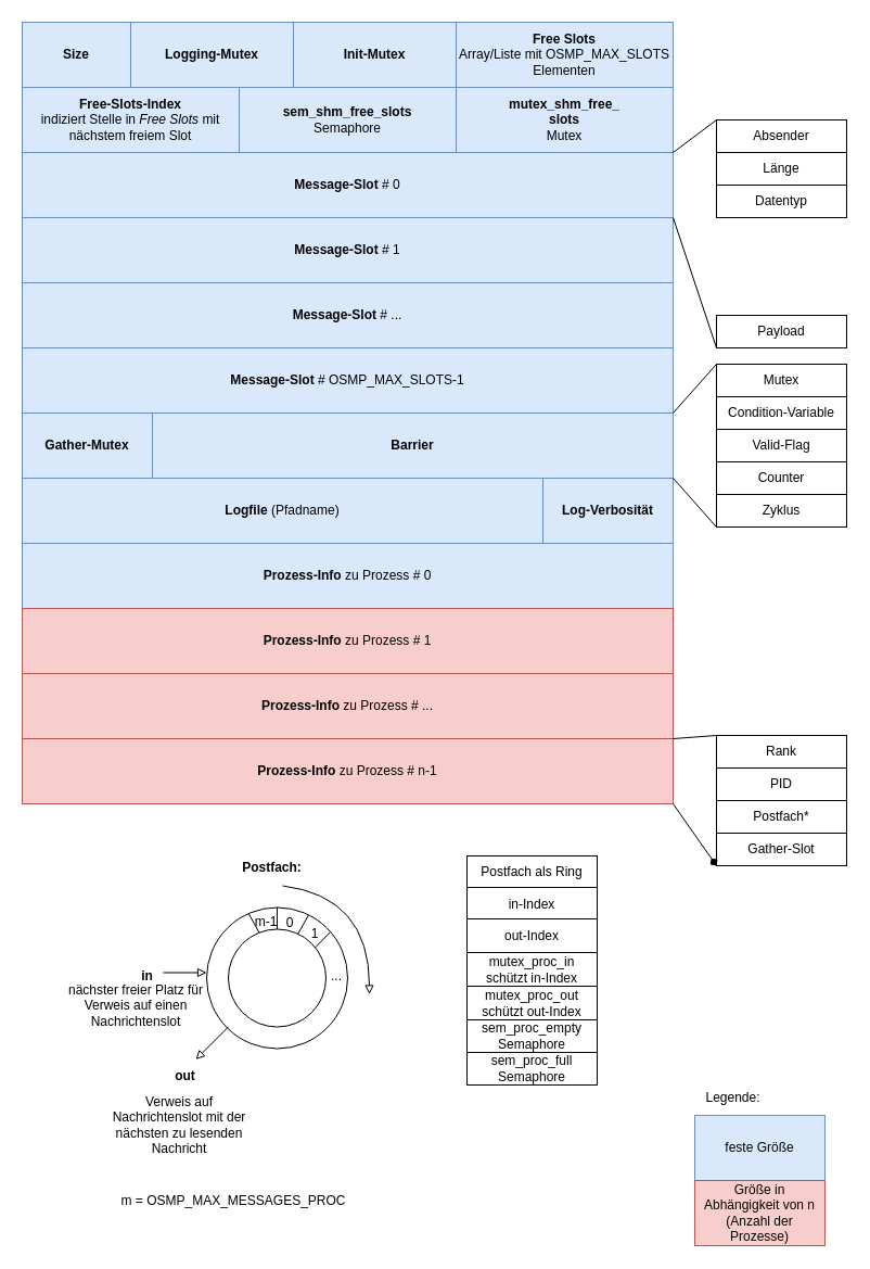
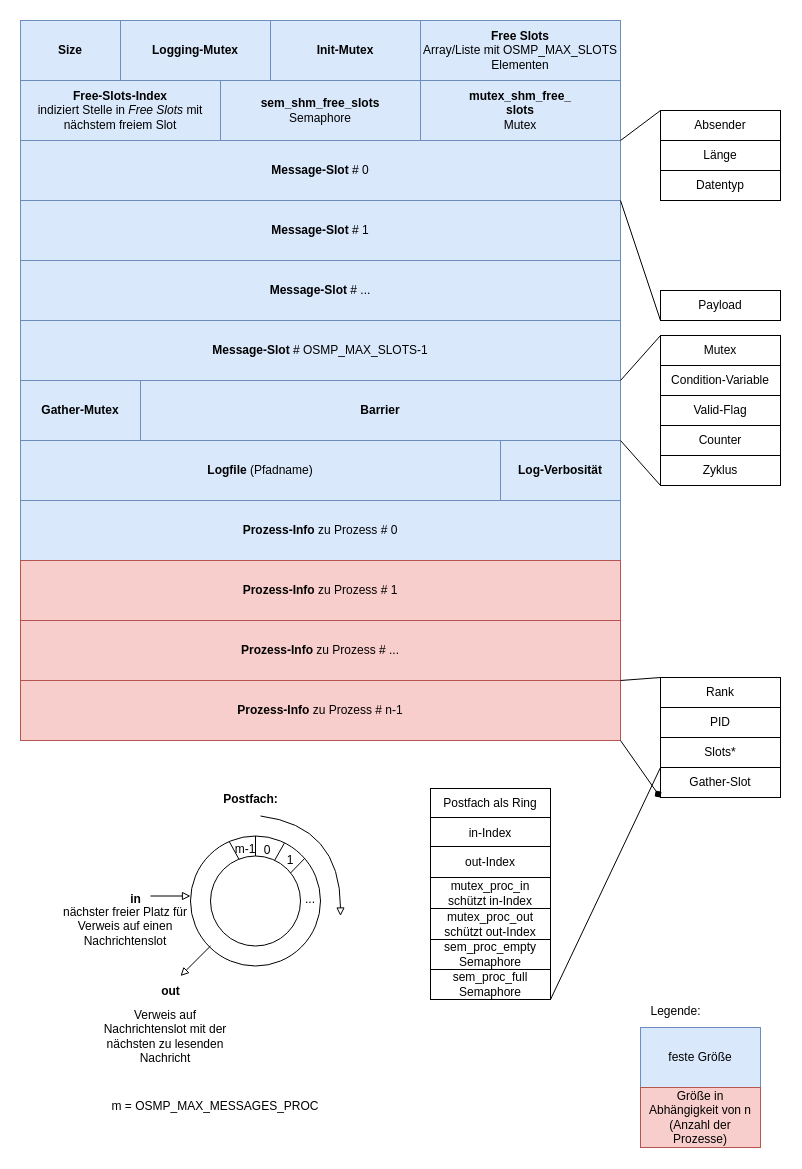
  <mxCell id="0" />
  <mxCell id="1" parent="0" />
  <mxCell id="2" value="&lt;b&gt;Size&lt;/b&gt;" style="rounded=0;whiteSpace=wrap;html=1;fillColor=#dae8fc;strokeColor=#6c8ebf;" parent="1" vertex="1"><mxGeometry x="20" y="20" width="100" height="60" as="geometry" /></mxCell>
  <mxCell id="3" value="&lt;b&gt;Logging-Mutex&lt;/b&gt;" style="rounded=0;whiteSpace=wrap;html=1;fillColor=#dae8fc;strokeColor=#6c8ebf;" parent="1" vertex="1"><mxGeometry x="120" y="20" width="150" height="60" as="geometry" /></mxCell>
  <mxCell id="4" value="&lt;div&gt;&lt;b&gt;Free Slots&lt;/b&gt;&lt;/div&gt;&lt;div&gt;Array/Liste mit OSMP_MAX_SLOTS Elementen&lt;br&gt;&lt;/div&gt;" style="rounded=0;whiteSpace=wrap;html=1;fillColor=#dae8fc;strokeColor=#6c8ebf;" parent="1" vertex="1"><mxGeometry x="420" y="20" width="200" height="60" as="geometry" /></mxCell>
  <mxCell id="5" value="&lt;div&gt;&lt;b&gt;sem_shm_free_slots&lt;/b&gt;&lt;/div&gt;&lt;div&gt;Semaphore&lt;b&gt;&lt;br&gt;&lt;/b&gt;&lt;/div&gt;" style="rounded=0;whiteSpace=wrap;html=1;fillColor=#dae8fc;strokeColor=#6c8ebf;" parent="1" vertex="1"><mxGeometry x="220" y="80" width="200" height="60" as="geometry" /></mxCell>
  <mxCell id="6" value="&lt;div&gt;&lt;b&gt;mutex_shm_free_&lt;/b&gt;&lt;/div&gt;&lt;div&gt;&lt;b&gt;slots&lt;br&gt;&lt;/b&gt;&lt;/div&gt;&lt;div&gt;Mutex&lt;b&gt;&lt;br&gt;&lt;/b&gt;&lt;/div&gt;" style="rounded=0;whiteSpace=wrap;html=1;fillColor=#dae8fc;strokeColor=#6c8ebf;" parent="1" vertex="1"><mxGeometry x="420" y="80" width="200" height="60" as="geometry" /></mxCell>
  <mxCell id="7" value="&lt;b&gt;Message-Slot&lt;/b&gt; # 0" style="rounded=0;whiteSpace=wrap;html=1;fillColor=#dae8fc;strokeColor=#6c8ebf;" parent="1" vertex="1"><mxGeometry x="20" y="140" width="600" height="60" as="geometry" /></mxCell>
  <mxCell id="8" value="&lt;b&gt;Message-Slot&lt;/b&gt; # 1" style="rounded=0;whiteSpace=wrap;html=1;fillColor=#dae8fc;strokeColor=#6c8ebf;" parent="1" vertex="1"><mxGeometry x="20" y="200" width="600" height="60" as="geometry" /></mxCell>
  <mxCell id="9" value="&lt;b&gt;Message-Slot&lt;/b&gt; # ..." style="rounded=0;whiteSpace=wrap;html=1;fillColor=#dae8fc;strokeColor=#6c8ebf;" parent="1" vertex="1"><mxGeometry x="20" y="260" width="600" height="60" as="geometry" /></mxCell>
  <mxCell id="10" value="&lt;b&gt;Message-Slot&lt;/b&gt; # OSMP_MAX_SLOTS-1" style="rounded=0;whiteSpace=wrap;html=1;fillColor=#dae8fc;strokeColor=#6c8ebf;" parent="1" vertex="1"><mxGeometry x="20" y="320" width="600" height="60" as="geometry" /></mxCell>
  <mxCell id="11" value="&lt;b&gt;Gather-Mutex&lt;/b&gt;" style="rounded=0;whiteSpace=wrap;html=1;fillColor=#dae8fc;strokeColor=#6c8ebf;" parent="1" vertex="1"><mxGeometry x="20" y="380" width="120" height="60" as="geometry" /></mxCell>
  <mxCell id="12" value="&lt;b&gt;Barrier&lt;/b&gt;" style="rounded=0;whiteSpace=wrap;html=1;fillColor=#dae8fc;strokeColor=#6c8ebf;" parent="1" vertex="1"><mxGeometry x="140" y="380" width="480" height="60" as="geometry" /></mxCell>
  <mxCell id="13" value="&lt;b&gt;Logfile&lt;/b&gt; (Pfadname)&lt;b&gt;&lt;br&gt;&lt;/b&gt;" style="rounded=0;whiteSpace=wrap;html=1;fillColor=#dae8fc;strokeColor=#6c8ebf;" parent="1" vertex="1"><mxGeometry x="20" y="440" width="480" height="60" as="geometry" /></mxCell>
  <mxCell id="14" value="&lt;b&gt;Log-Verbosität&lt;/b&gt;" style="rounded=0;whiteSpace=wrap;html=1;fillColor=#dae8fc;strokeColor=#6c8ebf;" parent="1" vertex="1"><mxGeometry x="500" y="440" width="120" height="60" as="geometry" /></mxCell>
  <mxCell id="15" value="&lt;b&gt;Prozess-Info &lt;/b&gt;zu Prozess # 0&lt;b&gt;&lt;br&gt;&lt;/b&gt;" style="rounded=0;whiteSpace=wrap;html=1;fillColor=#dae8fc;strokeColor=#6c8ebf;" parent="1" vertex="1"><mxGeometry x="20" y="500" width="600" height="60" as="geometry" /></mxCell>
  <mxCell id="16" value="&lt;b&gt;Prozess-Info &lt;/b&gt;zu Prozess # 1&lt;b&gt;&lt;br&gt;&lt;/b&gt;" style="rounded=0;whiteSpace=wrap;html=1;fillColor=#f8cecc;strokeColor=#b85450;" parent="1" vertex="1"><mxGeometry x="20" y="560" width="600" height="60" as="geometry" /></mxCell>
  <mxCell id="17" value="&lt;b&gt;Prozess-Info &lt;/b&gt;zu Prozess # ..." style="rounded=0;whiteSpace=wrap;html=1;fillColor=#f8cecc;strokeColor=#b85450;" parent="1" vertex="1"><mxGeometry x="20" y="620" width="600" height="60" as="geometry" /></mxCell>
  <mxCell id="18" value="&lt;b&gt;Prozess-Info &lt;/b&gt;zu Prozess # n-1&lt;b&gt;&lt;br&gt;&lt;/b&gt;" style="rounded=0;whiteSpace=wrap;html=1;fillColor=#f8cecc;strokeColor=#b85450;" parent="1" vertex="1"><mxGeometry x="20" y="680" width="600" height="60" as="geometry" /></mxCell>
  <mxCell id="19" value="feste Größe" style="rounded=0;whiteSpace=wrap;html=1;fillColor=#dae8fc;strokeColor=#6c8ebf;" parent="1" vertex="1"><mxGeometry x="640" y="1027" width="120" height="60" as="geometry" /></mxCell>
  <mxCell id="20" value="Größe in Abhängigkeit von n (Anzahl der Prozesse)" style="rounded=0;whiteSpace=wrap;html=1;fillColor=#f8cecc;strokeColor=#b85450;" parent="1" vertex="1"><mxGeometry x="640" y="1087" width="120" height="60" as="geometry" /></mxCell>
  <mxCell id="21" value="Absender" style="rounded=0;whiteSpace=wrap;html=1;" parent="1" vertex="1"><mxGeometry x="660" y="110" width="120" height="30" as="geometry" /></mxCell>
  <mxCell id="22" value="Länge" style="rounded=0;whiteSpace=wrap;html=1;" parent="1" vertex="1"><mxGeometry x="660" y="140" width="120" height="30" as="geometry" /></mxCell>
  <mxCell id="23" value="Datentyp" style="rounded=0;whiteSpace=wrap;html=1;" parent="1" vertex="1"><mxGeometry x="660" y="170" width="120" height="30" as="geometry" /></mxCell>
  <mxCell id="24" value="Payload" style="rounded=0;whiteSpace=wrap;html=1;" parent="1" vertex="1"><mxGeometry x="660" y="290" width="120" height="30" as="geometry" /></mxCell>
  <mxCell id="25" value="Mutex" style="rounded=0;whiteSpace=wrap;html=1;" parent="1" vertex="1"><mxGeometry x="660" y="335" width="120" height="30" as="geometry" /></mxCell>
  <mxCell id="26" value="Condition-Variable" style="rounded=0;whiteSpace=wrap;html=1;" parent="1" vertex="1"><mxGeometry x="660" y="365" width="120" height="30" as="geometry" /></mxCell>
  <mxCell id="27" value="Valid-Flag" style="rounded=0;whiteSpace=wrap;html=1;" parent="1" vertex="1"><mxGeometry x="660" y="395" width="120" height="30" as="geometry" /></mxCell>
  <mxCell id="28" value="Counter" style="rounded=0;whiteSpace=wrap;html=1;" parent="1" vertex="1"><mxGeometry x="660" y="425" width="120" height="30" as="geometry" /></mxCell>
  <mxCell id="29" value="Zyklus" style="rounded=0;whiteSpace=wrap;html=1;" parent="1" vertex="1"><mxGeometry x="660" y="455" width="120" height="30" as="geometry" /></mxCell>
  <mxCell id="30" value="Rank" style="rounded=0;whiteSpace=wrap;html=1;" parent="1" vertex="1"><mxGeometry x="660" y="677" width="120" height="30" as="geometry" /></mxCell>
  <mxCell id="31" value="PID" style="rounded=0;whiteSpace=wrap;html=1;" parent="1" vertex="1"><mxGeometry x="660" y="707" width="120" height="30" as="geometry" /></mxCell>
- <mxCell id="32" value="Postfach*" style="rounded=0;whiteSpace=wrap;html=1;" parent="1" vertex="1"><mxGeometry x="660" y="737" width="120" height="30" as="geometry" /></mxCell>
+ <mxCell id="32" value="Slots*" style="rounded=0;whiteSpace=wrap;html=1;" parent="1" vertex="1"><mxGeometry x="660" y="737" width="120" height="30" as="geometry" /></mxCell>
  <mxCell id="33" value="Gather-Slot" style="rounded=0;whiteSpace=wrap;html=1;" parent="1" vertex="1"><mxGeometry x="660" y="767" width="120" height="30" as="geometry" /></mxCell>
  <mxCell id="34" value="" style="endArrow=none;html=1;rounded=0;exitX=1;exitY=0;exitDx=0;exitDy=0;entryX=0;entryY=0;entryDx=0;entryDy=0;" parent="1" source="7" target="21" edge="1"><mxGeometry width="50" height="50" relative="1" as="geometry"><mxPoint x="610" y="130" as="sourcePoint" /><mxPoint x="660" y="80" as="targetPoint" /></mxGeometry></mxCell>
  <mxCell id="35" value="" style="endArrow=none;html=1;rounded=0;exitX=1;exitY=0;exitDx=0;exitDy=0;entryX=0;entryY=1;entryDx=0;entryDy=0;" parent="1" source="8" target="24" edge="1"><mxGeometry width="50" height="50" relative="1" as="geometry"><mxPoint x="620" y="260" as="sourcePoint" /><mxPoint x="660" y="200" as="targetPoint" /></mxGeometry></mxCell>
  <mxCell id="36" value="" style="endArrow=none;html=1;rounded=0;exitX=1;exitY=1;exitDx=0;exitDy=0;entryX=0;entryY=0;entryDx=0;entryDy=0;" parent="1" source="10" target="25" edge="1"><mxGeometry width="50" height="50" relative="1" as="geometry"><mxPoint x="610" y="320" as="sourcePoint" /><mxPoint x="660" y="270" as="targetPoint" /></mxGeometry></mxCell>
  <mxCell id="37" value="" style="endArrow=none;html=1;rounded=0;exitX=1;exitY=0;exitDx=0;exitDy=0;" parent="1" source="14" edge="1"><mxGeometry width="50" height="50" relative="1" as="geometry"><mxPoint x="610" y="535" as="sourcePoint" /><mxPoint x="660" y="485" as="targetPoint" /></mxGeometry></mxCell>
  <mxCell id="38" value="" style="endArrow=none;html=1;rounded=0;exitX=1;exitY=0;exitDx=0;exitDy=0;entryX=0;entryY=0;entryDx=0;entryDy=0;" parent="1" source="18" target="30" edge="1"><mxGeometry width="50" height="50" relative="1" as="geometry"><mxPoint x="610" y="780" as="sourcePoint" /><mxPoint x="660" y="720" as="targetPoint" /></mxGeometry></mxCell>
  <mxCell id="39" value="" style="endArrow=diamond;html=1;rounded=0;entryX=0;entryY=1;entryDx=0;entryDy=0;exitX=1;exitY=1;exitDx=0;exitDy=0;" parent="1" source="18" target="33" edge="1"><mxGeometry width="50" height="50" relative="1" as="geometry"><mxPoint x="620" y="717" as="sourcePoint" /><mxPoint x="660" y="737" as="targetPoint" /></mxGeometry></mxCell>
  <mxCell id="40" value="&lt;div&gt;Postfach als Ring&lt;/div&gt;" style="rounded=0;whiteSpace=wrap;html=1;" parent="1" vertex="1"><mxGeometry x="430" y="788" width="120" height="30" as="geometry" /></mxCell>
  <mxCell id="41" value="&lt;div&gt;sem_proc_empty&lt;/div&gt;&lt;div&gt;Semaphore&lt;br&gt;&lt;/div&gt;" style="rounded=0;whiteSpace=wrap;html=1;" parent="1" vertex="1"><mxGeometry x="430" y="939" width="120" height="30" as="geometry" /></mxCell>
  <mxCell id="42" value="&lt;div&gt;sem_proc_full&lt;/div&gt;&lt;div&gt;Semaphore&lt;br&gt;&lt;/div&gt;" style="rounded=0;whiteSpace=wrap;html=1;" parent="1" vertex="1"><mxGeometry x="430" y="969" width="120" height="30" as="geometry" /></mxCell>
  <mxCell id="43" value="" style="ellipse;whiteSpace=wrap;html=1;aspect=fixed;" parent="1" vertex="1"><mxGeometry x="190" y="835.5" width="130" height="130" as="geometry" /></mxCell>
  <mxCell id="44" value="" style="ellipse;whiteSpace=wrap;html=1;aspect=fixed;" parent="1" vertex="1"><mxGeometry x="210" y="855.5" width="90" height="90" as="geometry" /></mxCell>
  <mxCell id="45" value="" style="endArrow=block;html=1;rounded=0;endFill=0;" parent="1" edge="1"><mxGeometry width="50" height="50" relative="1" as="geometry"><mxPoint x="150" y="895.5" as="sourcePoint" /><mxPoint x="190" y="895.5" as="targetPoint" /></mxGeometry></mxCell>
  <mxCell id="46" value="" style="endArrow=block;html=1;rounded=0;endFill=0;" parent="1" edge="1"><mxGeometry width="50" height="50" relative="1" as="geometry"><mxPoint x="210" y="945.5" as="sourcePoint" /><mxPoint x="180" y="975.5" as="targetPoint" /></mxGeometry></mxCell>
  <mxCell id="47" value="" style="curved=1;endArrow=block;html=1;rounded=0;endFill=0;" parent="1" edge="1"><mxGeometry width="50" height="50" relative="1" as="geometry"><mxPoint x="260" y="815.5" as="sourcePoint" /><mxPoint x="340" y="915.5" as="targetPoint" /><Array as="points"><mxPoint x="340" y="825.5" /></Array></mxGeometry></mxCell>
  <mxCell id="48" value="&lt;b&gt;out&lt;/b&gt;" style="text;html=1;align=center;verticalAlign=middle;resizable=0;points=[];autosize=1;strokeColor=none;fillColor=none;" parent="1" vertex="1"><mxGeometry x="150" y="975.5" width="40" height="30" as="geometry" /></mxCell>
  <mxCell id="49" value="&lt;b&gt;in&lt;/b&gt;" style="text;html=1;align=center;verticalAlign=middle;resizable=0;points=[];autosize=1;strokeColor=none;fillColor=none;" parent="1" vertex="1"><mxGeometry x="120" y="883.5" width="30" height="30" as="geometry" /></mxCell>
  <mxCell id="50" value="&lt;b&gt;Postfach:&lt;/b&gt;" style="text;html=1;align=center;verticalAlign=middle;resizable=0;points=[];autosize=1;strokeColor=none;fillColor=none;" parent="1" vertex="1"><mxGeometry x="210" y="783.5" width="80" height="30" as="geometry" /></mxCell>
  <mxCell id="51" value="" style="endArrow=none;html=1;rounded=0;entryX=0.5;entryY=0;entryDx=0;entryDy=0;" parent="1" target="43" edge="1"><mxGeometry width="50" height="50" relative="1" as="geometry"><mxPoint x="255" y="855.5" as="sourcePoint" /><mxPoint x="370" y="865.5" as="targetPoint" /></mxGeometry></mxCell>
  <mxCell id="52" value="" style="endArrow=none;html=1;rounded=0;entryX=0.88;entryY=0.171;entryDx=0;entryDy=0;entryPerimeter=0;exitX=0.695;exitY=0.042;exitDx=0;exitDy=0;exitPerimeter=0;" parent="1" target="43" edge="1"><mxGeometry width="50" height="50" relative="1" as="geometry"><mxPoint x="290" y="872.5" as="sourcePoint" /><mxPoint x="300" y="855.5" as="targetPoint" /></mxGeometry></mxCell>
  <mxCell id="53" value="" style="endArrow=none;html=1;rounded=0;entryX=0.722;entryY=0.055;entryDx=0;entryDy=0;entryPerimeter=0;exitX=0.713;exitY=0.048;exitDx=0;exitDy=0;exitPerimeter=0;" parent="1" source="44" target="43" edge="1"><mxGeometry width="50" height="50" relative="1" as="geometry"><mxPoint x="271" y="858" as="sourcePoint" /><mxPoint x="285" y="843" as="targetPoint" /></mxGeometry></mxCell>
  <mxCell id="54" value="" style="endArrow=none;html=1;rounded=0;entryX=0.3;entryY=0.046;entryDx=0;entryDy=0;entryPerimeter=0;exitX=0.317;exitY=0.037;exitDx=0;exitDy=0;exitPerimeter=0;" parent="1" source="44" target="43" edge="1"><mxGeometry width="50" height="50" relative="1" as="geometry"><mxPoint x="243.3" y="855.5" as="sourcePoint" /><mxPoint x="235" y="835.8" as="targetPoint" /></mxGeometry></mxCell>
  <mxCell id="55" value="0" style="text;html=1;align=center;verticalAlign=middle;whiteSpace=wrap;rounded=0;" parent="1" vertex="1"><mxGeometry x="237" y="834.5" width="60" height="30" as="geometry" /></mxCell>
  <mxCell id="56" value="1" style="text;html=1;align=center;verticalAlign=middle;whiteSpace=wrap;rounded=0;" parent="1" vertex="1"><mxGeometry x="260" y="844.5" width="60" height="30" as="geometry" /></mxCell>
  <mxCell id="57" value="..." style="text;html=1;align=center;verticalAlign=middle;whiteSpace=wrap;rounded=0;" parent="1" vertex="1"><mxGeometry x="280" y="883.5" width="60" height="30" as="geometry" /></mxCell>
  <mxCell id="58" value="m-1" style="text;html=1;align=center;verticalAlign=middle;whiteSpace=wrap;rounded=0;" parent="1" vertex="1"><mxGeometry x="215" y="833.5" width="60" height="30" as="geometry" /></mxCell>
  <mxCell id="59" value="nächster freier Platz für Verweis auf einen Nachrichtenslot" style="text;html=1;align=center;verticalAlign=middle;whiteSpace=wrap;rounded=0;" parent="1" vertex="1"><mxGeometry x="60" y="885.5" width="130" height="80" as="geometry" /></mxCell>
  <mxCell id="60" value="Verweis auf Nachrichtenslot mit der nächsten zu lesenden Nachricht" style="text;html=1;align=center;verticalAlign=middle;whiteSpace=wrap;rounded=0;" parent="1" vertex="1"><mxGeometry x="100" y="995.5" width="130" height="80" as="geometry" /></mxCell>
  <mxCell id="61" value="in-Index" style="rounded=0;whiteSpace=wrap;html=1;" parent="1" vertex="1"><mxGeometry x="430" y="817" width="120" height="31" as="geometry" /></mxCell>
  <mxCell id="62" value="out-Index" style="rounded=0;whiteSpace=wrap;html=1;" parent="1" vertex="1"><mxGeometry x="430" y="846" width="120" height="31" as="geometry" /></mxCell>
  <mxCell id="63" value="&lt;div&gt;mutex_proc_in&lt;/div&gt;&lt;div&gt;schützt in-Index&lt;br&gt;&lt;/div&gt;" style="rounded=0;whiteSpace=wrap;html=1;" parent="1" vertex="1"><mxGeometry x="430" y="877" width="120" height="31" as="geometry" /></mxCell>
  <mxCell id="64" value="&lt;div&gt;mutex_proc_out&lt;/div&gt;&lt;div&gt;schützt out-Index&lt;br&gt;&lt;/div&gt;" style="rounded=0;whiteSpace=wrap;html=1;" parent="1" vertex="1"><mxGeometry x="430" y="908" width="120" height="31" as="geometry" /></mxCell>
+ <mxCell id="65" value="" style="endArrow=none;html=1;rounded=0;exitX=1;exitY=1;exitDx=0;exitDy=0;entryX=0;entryY=0;entryDx=0;entryDy=0;" parent="1" source="42" target="33" edge="1"><mxGeometry width="50" height="50" relative="1" as="geometry"><mxPoint x="570" y="947" as="sourcePoint" /><mxPoint x="680" y="927" as="targetPoint" /></mxGeometry></mxCell>
  <mxCell id="66" value="&lt;div&gt;m = OSMP_MAX_MESSAGES_PROC&lt;br&gt;&lt;/div&gt;" style="text;html=1;align=center;verticalAlign=middle;whiteSpace=wrap;rounded=0;" parent="1" vertex="1"><mxGeometry x="100" y="1075.5" width="230" height="60.5" as="geometry" /></mxCell>
  <mxCell id="67" value="&lt;b&gt;Init-Mutex&lt;/b&gt;" style="rounded=0;whiteSpace=wrap;html=1;fillColor=#dae8fc;strokeColor=#6c8ebf;" parent="1" vertex="1"><mxGeometry x="270" y="20" width="150" height="60" as="geometry" /></mxCell>
  <mxCell id="68" value="&lt;div&gt;&lt;b&gt;Free-Slots-Index&lt;/b&gt;&lt;/div&gt;&lt;div&gt;indiziert Stelle in &lt;i&gt;Free Slots &lt;/i&gt;mit nächstem freiem Slot&lt;br&gt;&lt;/div&gt;" style="rounded=0;whiteSpace=wrap;html=1;fillColor=#dae8fc;strokeColor=#6c8ebf;" parent="1" vertex="1"><mxGeometry x="20" y="80" width="200" height="60" as="geometry" /></mxCell>
  <mxCell id="69" value="Legende:" style="text;html=1;align=center;verticalAlign=middle;resizable=0;points=[];autosize=1;strokeColor=none;fillColor=none;" parent="1" vertex="1"><mxGeometry x="640" y="995.5" width="70" height="30" as="geometry" /></mxCell>
